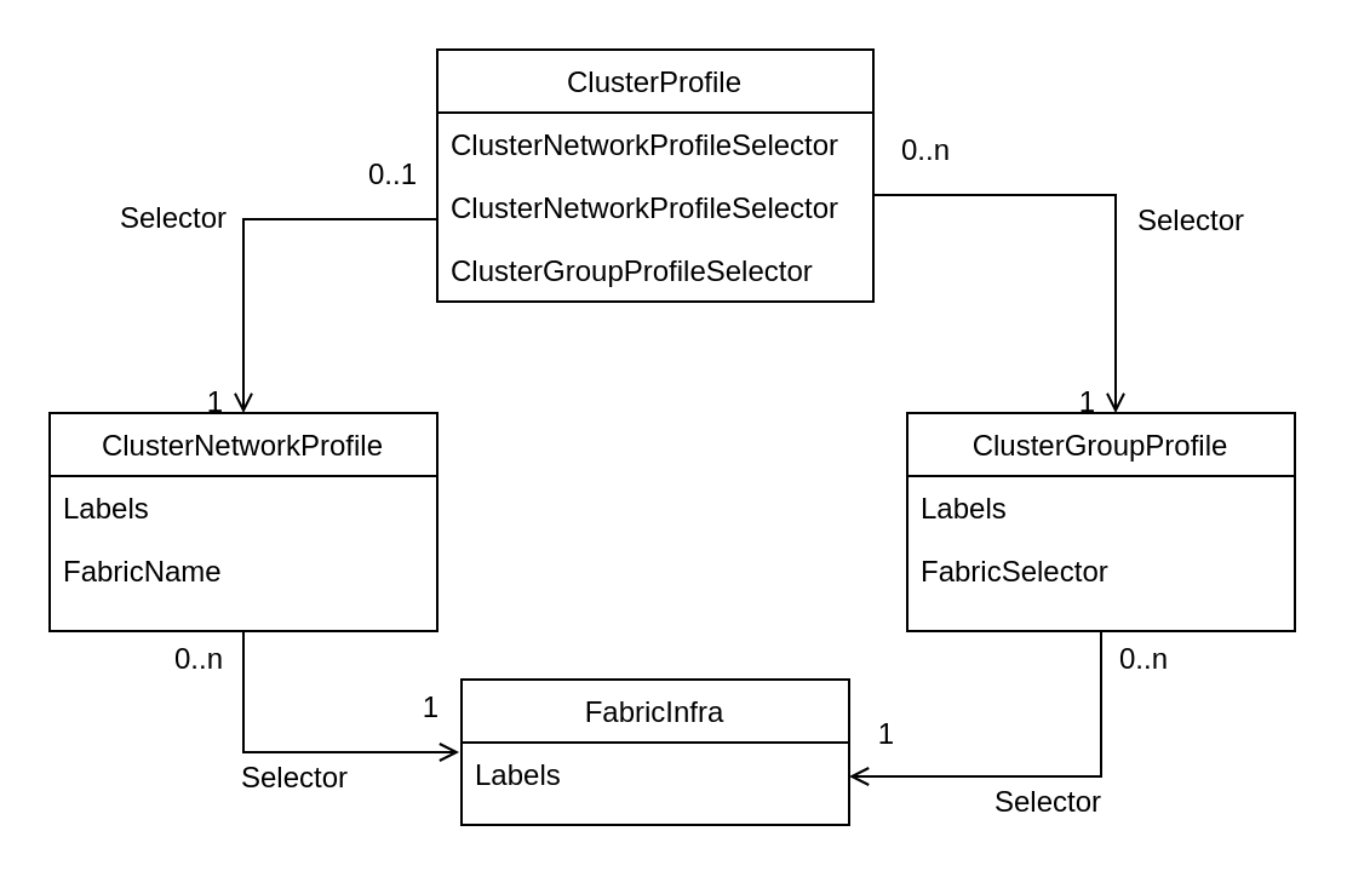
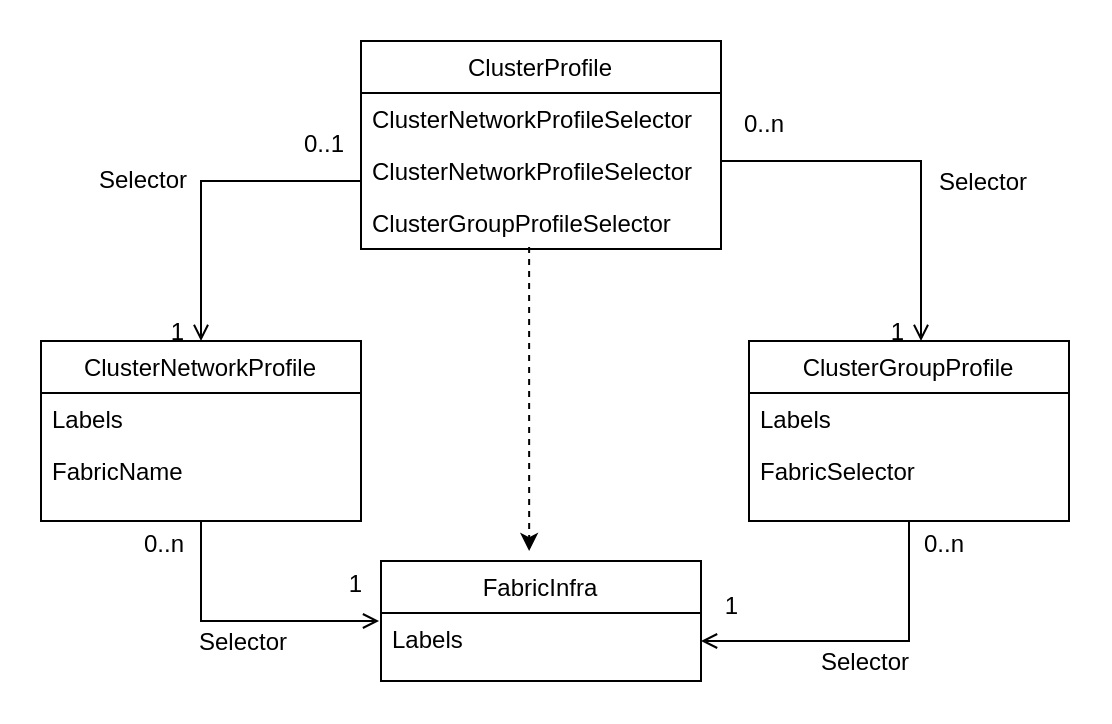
  <mxCell id="0" />
  <mxCell id="1" parent="0" />
  <mxCell id="2" value="ClusterProfile" style="swimlane;fontStyle=0;align=center;verticalAlign=top;childLayout=stackLayout;horizontal=1;startSize=26;horizontalStack=0;resizeParent=1;resizeLast=0;collapsible=1;marginBottom=0;rounded=0;shadow=0;strokeWidth=1;" parent="1" vertex="1"><mxGeometry x="180" y="20" width="180" height="104" as="geometry"><mxRectangle x="230" y="140" width="160" height="26" as="alternateBounds" /></mxGeometry></mxCell>
  <mxCell id="3" value="ClusterNetworkProfileSelector&#10;" style="text;align=left;verticalAlign=top;spacingLeft=4;spacingRight=4;overflow=hidden;rotatable=0;points=[[0,0.5],[1,0.5]];portConstraint=eastwest;rounded=0;shadow=0;html=0;" parent="2" vertex="1"><mxGeometry y="26" width="180" height="26" as="geometry" /></mxCell>
  <mxCell id="4" value="ClusterNetworkProfileSelector&#10;" style="text;align=left;verticalAlign=top;spacingLeft=4;spacingRight=4;overflow=hidden;rotatable=0;points=[[0,0.5],[1,0.5]];portConstraint=eastwest;rounded=0;shadow=0;html=0;" vertex="1" parent="2"><mxGeometry y="52" width="180" height="26" as="geometry" /></mxCell>
  <mxCell id="5" value="ClusterGroupProfileSelector" style="text;align=left;verticalAlign=top;spacingLeft=4;spacingRight=4;overflow=hidden;rotatable=0;points=[[0,0.5],[1,0.5]];portConstraint=eastwest;rounded=0;shadow=0;html=0;" parent="2" vertex="1"><mxGeometry y="78" width="180" height="26" as="geometry" /></mxCell>
  <mxCell id="6" value="FabricInfra" style="swimlane;fontStyle=0;align=center;verticalAlign=top;childLayout=stackLayout;horizontal=1;startSize=26;horizontalStack=0;resizeParent=1;resizeLast=0;collapsible=1;marginBottom=0;rounded=0;shadow=0;strokeWidth=1;" parent="1" vertex="1"><mxGeometry x="190" y="280" width="160" height="60" as="geometry"><mxRectangle x="130" y="380" width="160" height="26" as="alternateBounds" /></mxGeometry></mxCell>
  <mxCell id="7" value="Labels" style="text;align=left;verticalAlign=top;spacingLeft=4;spacingRight=4;overflow=hidden;rotatable=0;points=[[0,0.5],[1,0.5]];portConstraint=eastwest;" parent="6" vertex="1"><mxGeometry y="26" width="160" height="26" as="geometry" /></mxCell>
  <mxCell id="8" value="ClusterGroupProfile" style="swimlane;fontStyle=0;align=center;verticalAlign=top;childLayout=stackLayout;horizontal=1;startSize=26;horizontalStack=0;resizeParent=1;resizeLast=0;collapsible=1;marginBottom=0;rounded=0;shadow=0;strokeWidth=1;" parent="1" vertex="1"><mxGeometry x="374" y="170" width="160" height="90" as="geometry"><mxRectangle x="550" y="140" width="160" height="26" as="alternateBounds" /></mxGeometry></mxCell>
  <mxCell id="9" value="Labels" style="text;align=left;verticalAlign=top;spacingLeft=4;spacingRight=4;overflow=hidden;rotatable=0;points=[[0,0.5],[1,0.5]];portConstraint=eastwest;" parent="8" vertex="1"><mxGeometry y="26" width="160" height="26" as="geometry" /></mxCell>
  <mxCell id="10" value="FabricSelector" style="text;align=left;verticalAlign=top;spacingLeft=4;spacingRight=4;overflow=hidden;rotatable=0;points=[[0,0.5],[1,0.5]];portConstraint=eastwest;rounded=0;shadow=0;html=0;" parent="8" vertex="1"><mxGeometry y="52" width="160" height="26" as="geometry" /></mxCell>
  <mxCell id="11" value="" style="endArrow=open;shadow=0;strokeWidth=1;rounded=0;endFill=1;edgeStyle=elbowEdgeStyle;elbow=vertical;exitX=1;exitY=0.5;exitDx=0;exitDy=0;" parent="1" source="3" target="8" edge="1"><mxGeometry x="0.5" y="41" relative="1" as="geometry"><mxPoint x="460" y="70" as="sourcePoint" /><mxPoint x="500" y="92" as="targetPoint" /><mxPoint x="-40" y="32" as="offset" /><Array as="points"><mxPoint x="460" y="80" /></Array></mxGeometry></mxCell>
  <mxCell id="12" value="0..n" style="resizable=0;align=left;verticalAlign=bottom;labelBackgroundColor=none;fontSize=12;" parent="11" connectable="0" vertex="1"><mxGeometry x="-1" relative="1" as="geometry"><mxPoint x="10" y="11" as="offset" /></mxGeometry></mxCell>
  <mxCell id="13" value="1" style="resizable=0;align=right;verticalAlign=bottom;labelBackgroundColor=none;fontSize=12;" parent="11" connectable="0" vertex="1"><mxGeometry x="1" relative="1" as="geometry"><mxPoint x="-7" y="4" as="offset" /></mxGeometry></mxCell>
  <mxCell id="14" value="Selector" style="text;html=1;resizable=0;points=[];;align=center;verticalAlign=middle;labelBackgroundColor=none;rounded=0;shadow=0;strokeWidth=1;fontSize=12;" parent="11" vertex="1" connectable="0"><mxGeometry x="0.5" y="49" relative="1" as="geometry"><mxPoint x="-19" y="-27" as="offset" /></mxGeometry></mxCell>
  <mxCell id="15" value="" style="endArrow=open;shadow=0;strokeWidth=1;rounded=0;endFill=1;edgeStyle=elbowEdgeStyle;elbow=vertical;exitX=0;exitY=0.5;exitDx=0;exitDy=0;" edge="1" parent="1" source="5"><mxGeometry x="0.5" y="41" relative="1" as="geometry"><mxPoint x="70" y="50" as="sourcePoint" /><mxPoint x="100" y="170" as="targetPoint" /><mxPoint x="-40" y="32" as="offset" /><Array as="points"><mxPoint x="100" y="90" /></Array></mxGeometry></mxCell>
  <mxCell id="16" value="0..1" style="resizable=0;align=left;verticalAlign=bottom;labelBackgroundColor=none;fontSize=12;" connectable="0" vertex="1" parent="15"><mxGeometry x="-1" relative="1" as="geometry"><mxPoint x="-30" y="-31" as="offset" /></mxGeometry></mxCell>
  <mxCell id="17" value="1" style="resizable=0;align=right;verticalAlign=bottom;labelBackgroundColor=none;fontSize=12;" connectable="0" vertex="1" parent="15"><mxGeometry x="1" relative="1" as="geometry"><mxPoint x="-7" y="4" as="offset" /></mxGeometry></mxCell>
  <mxCell id="18" value="Selector" style="text;html=1;resizable=0;points=[];;align=center;verticalAlign=middle;labelBackgroundColor=none;rounded=0;shadow=0;strokeWidth=1;fontSize=12;" vertex="1" connectable="0" parent="15"><mxGeometry x="0.5" y="49" relative="1" as="geometry"><mxPoint x="-79" y="-35" as="offset" /></mxGeometry></mxCell>
  <mxCell id="19" value="ClusterNetworkProfile" style="swimlane;fontStyle=0;align=center;verticalAlign=top;childLayout=stackLayout;horizontal=1;startSize=26;horizontalStack=0;resizeParent=1;resizeLast=0;collapsible=1;marginBottom=0;rounded=0;shadow=0;strokeWidth=1;" vertex="1" parent="1"><mxGeometry x="20" y="170" width="160" height="90" as="geometry"><mxRectangle x="550" y="140" width="160" height="26" as="alternateBounds" /></mxGeometry></mxCell>
  <mxCell id="20" value="Labels" style="text;align=left;verticalAlign=top;spacingLeft=4;spacingRight=4;overflow=hidden;rotatable=0;points=[[0,0.5],[1,0.5]];portConstraint=eastwest;" vertex="1" parent="19"><mxGeometry y="26" width="160" height="26" as="geometry" /></mxCell>
  <mxCell id="21" value="FabricName" style="text;align=left;verticalAlign=top;spacingLeft=4;spacingRight=4;overflow=hidden;rotatable=0;points=[[0,0.5],[1,0.5]];portConstraint=eastwest;rounded=0;shadow=0;html=0;" vertex="1" parent="19"><mxGeometry y="52" width="160" height="26" as="geometry" /></mxCell>
  <mxCell id="22" value="" style="endArrow=open;shadow=0;strokeWidth=1;rounded=0;endFill=1;edgeStyle=elbowEdgeStyle;elbow=vertical;exitX=0.5;exitY=1;exitDx=0;exitDy=0;entryX=-0.006;entryY=0.154;entryDx=0;entryDy=0;entryPerimeter=0;" edge="1" parent="1" source="19" target="7"><mxGeometry x="0.5" y="41" relative="1" as="geometry"><mxPoint x="190" y="121" as="sourcePoint" /><mxPoint x="110" y="180" as="targetPoint" /><mxPoint x="-40" y="32" as="offset" /><Array as="points"><mxPoint x="130" y="310" /></Array></mxGeometry></mxCell>
  <mxCell id="23" value="0..n" style="resizable=0;align=left;verticalAlign=bottom;labelBackgroundColor=none;fontSize=12;" connectable="0" vertex="1" parent="22"><mxGeometry x="-1" relative="1" as="geometry"><mxPoint x="-30" y="20" as="offset" /></mxGeometry></mxCell>
  <mxCell id="24" value="1" style="resizable=0;align=right;verticalAlign=bottom;labelBackgroundColor=none;fontSize=12;" connectable="0" vertex="1" parent="22"><mxGeometry x="1" relative="1" as="geometry"><mxPoint x="-7" y="-10" as="offset" /></mxGeometry></mxCell>
  <mxCell id="25" value="Selector" style="text;html=1;resizable=0;points=[];;align=center;verticalAlign=middle;labelBackgroundColor=none;rounded=0;shadow=0;strokeWidth=1;fontSize=12;" vertex="1" connectable="0" parent="22"><mxGeometry x="0.5" y="49" relative="1" as="geometry"><mxPoint x="-34" y="59" as="offset" /></mxGeometry></mxCell>
  <mxCell id="26" value="" style="endArrow=open;shadow=0;strokeWidth=1;rounded=0;endFill=1;edgeStyle=elbowEdgeStyle;elbow=vertical;exitX=0.5;exitY=1;exitDx=0;exitDy=0;" edge="1" parent="1" source="8"><mxGeometry x="0.5" y="41" relative="1" as="geometry"><mxPoint x="370" y="69" as="sourcePoint" /><mxPoint x="350" y="320" as="targetPoint" /><mxPoint x="-40" y="32" as="offset" /><Array as="points"><mxPoint x="410" y="320" /></Array></mxGeometry></mxCell>
  <mxCell id="27" value="0..n" style="resizable=0;align=left;verticalAlign=bottom;labelBackgroundColor=none;fontSize=12;" connectable="0" vertex="1" parent="26"><mxGeometry x="-1" relative="1" as="geometry"><mxPoint x="6" y="20" as="offset" /></mxGeometry></mxCell>
  <mxCell id="28" value="1" style="resizable=0;align=right;verticalAlign=bottom;labelBackgroundColor=none;fontSize=12;" connectable="0" vertex="1" parent="26"><mxGeometry x="1" relative="1" as="geometry"><mxPoint x="20" y="-9" as="offset" /></mxGeometry></mxCell>
  <mxCell id="29" value="Selector" style="text;html=1;resizable=0;points=[];;align=center;verticalAlign=middle;labelBackgroundColor=none;rounded=0;shadow=0;strokeWidth=1;fontSize=12;" vertex="1" connectable="0" parent="26"><mxGeometry x="0.5" y="49" relative="1" as="geometry"><mxPoint x="40" y="-39" as="offset" /></mxGeometry></mxCell>
+ <mxCell id="30" value="" style="endArrow=classic;html=1;rounded=0;exitX=0.467;exitY=0.962;exitDx=0;exitDy=0;exitPerimeter=0;entryX=0.463;entryY=-0.083;entryDx=0;entryDy=0;entryPerimeter=0;dashed=1;" edge="1" parent="1" source="5" target="6"><mxGeometry width="50" height="50" relative="1" as="geometry"><mxPoint x="350" y="280" as="sourcePoint" /><mxPoint x="400" y="230" as="targetPoint" /></mxGeometry></mxCell>
